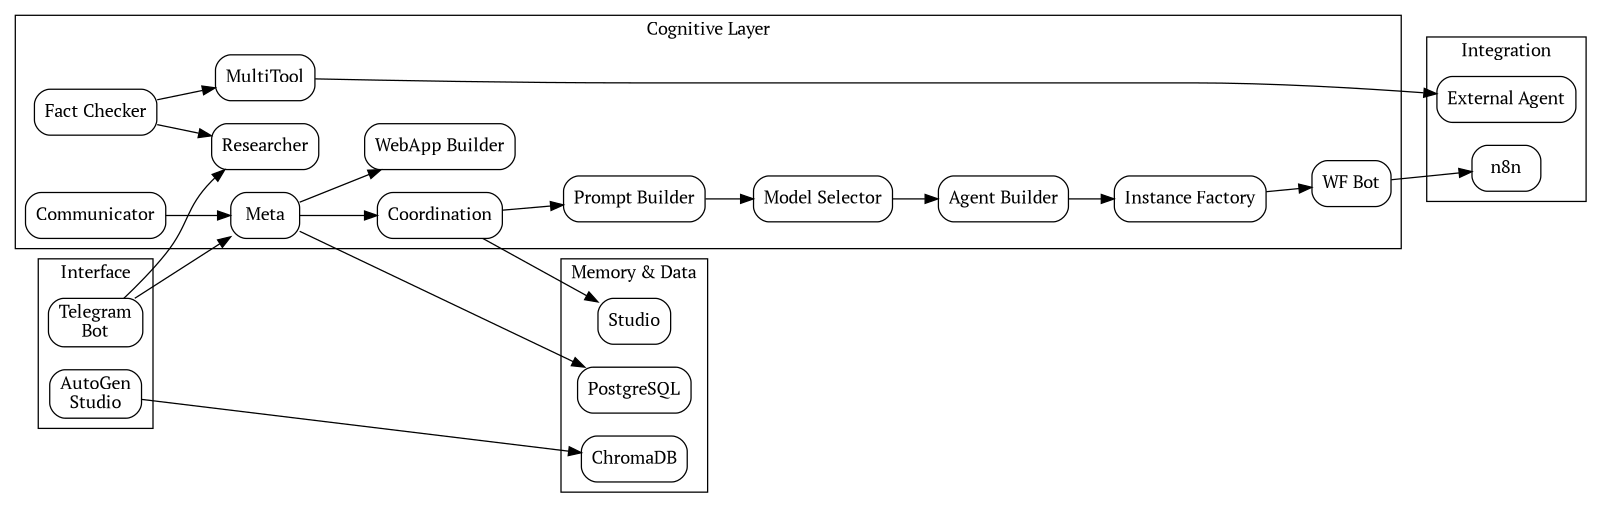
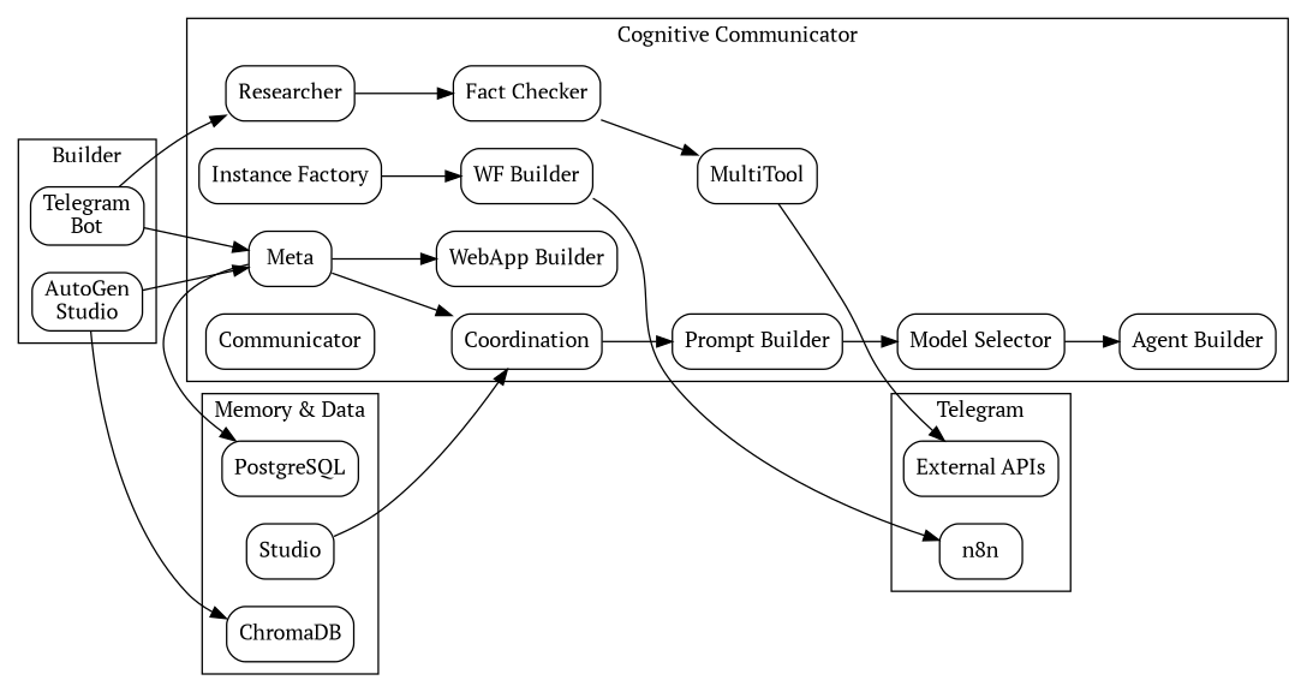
  digraph {
    fontname="PT Serif"
    rankdir=LR
    node [fontname="PT Serif" shape=box style=rounded]
    edge [fontname="PT Serif"]
    n1 [label="Telegram\nBot"]
    n2 [label="AutoGen\nStudio"]
    n3 [label=Meta]
    n4 [label=Coordination]
    n5 [label="Prompt Builder"]
    n6 [label="Model Selector"]
    n7 [label="Agent Builder"]
    n8 [label="Instance Factory"]
    n9 [label=Researcher]
    n10 [label="Fact Checker"]
    n11 [label=MultiTool]
-   n12 [label="WF Bot"]
+   n12 [label="WF Builder"]
    n13 [label="WebApp Builder"]
    n14 [label=Communicator]
    n15 [label=n8n]
-   n16 [label="External Agent"]
+   n16 [label="External APIs"]
    n17 [label=Studio]
    n18 [label=PostgreSQL]
    n19 [label=ChromaDB]
    subgraph cluster_1 {
-     label=Interface
+     label=Builder
      n1
      n2
    }
    subgraph cluster_2 {
-     label="Cognitive Layer"
+     label="Cognitive Communicator"
      n3
      n4
      n5
      n6
      n7
      n8
      n9
      n10
      n11
      n12
      n13
      n14
    }
    subgraph cluster_3 {
-     label=Integration
+     label=Telegram
      n15
      n16
    }
    subgraph cluster_4 {
      label="Memory & Data"
      n17
      n18
      n19
    }
    n1 -> n3
    n1 -> n9
-   n14 -> n3
+   n2 -> n3
    n2 -> n19
    n3 -> n4
    n3 -> n13
    n3 -> n18
    n4 -> n5
-   n4 -> n17
+   n17 -> n4
    n5 -> n6
    n6 -> n7
-   n7 -> n8
    n8 -> n12
-   n10 -> n9
+   n9 -> n10
    n10 -> n11
    n11 -> n16
    n12 -> n15
  }
